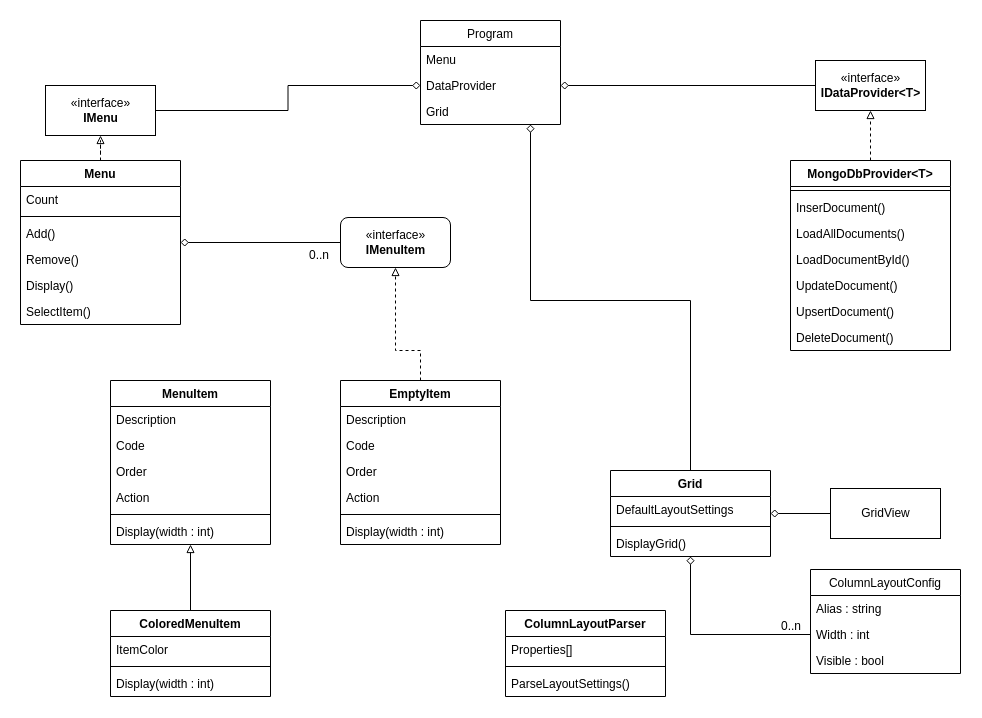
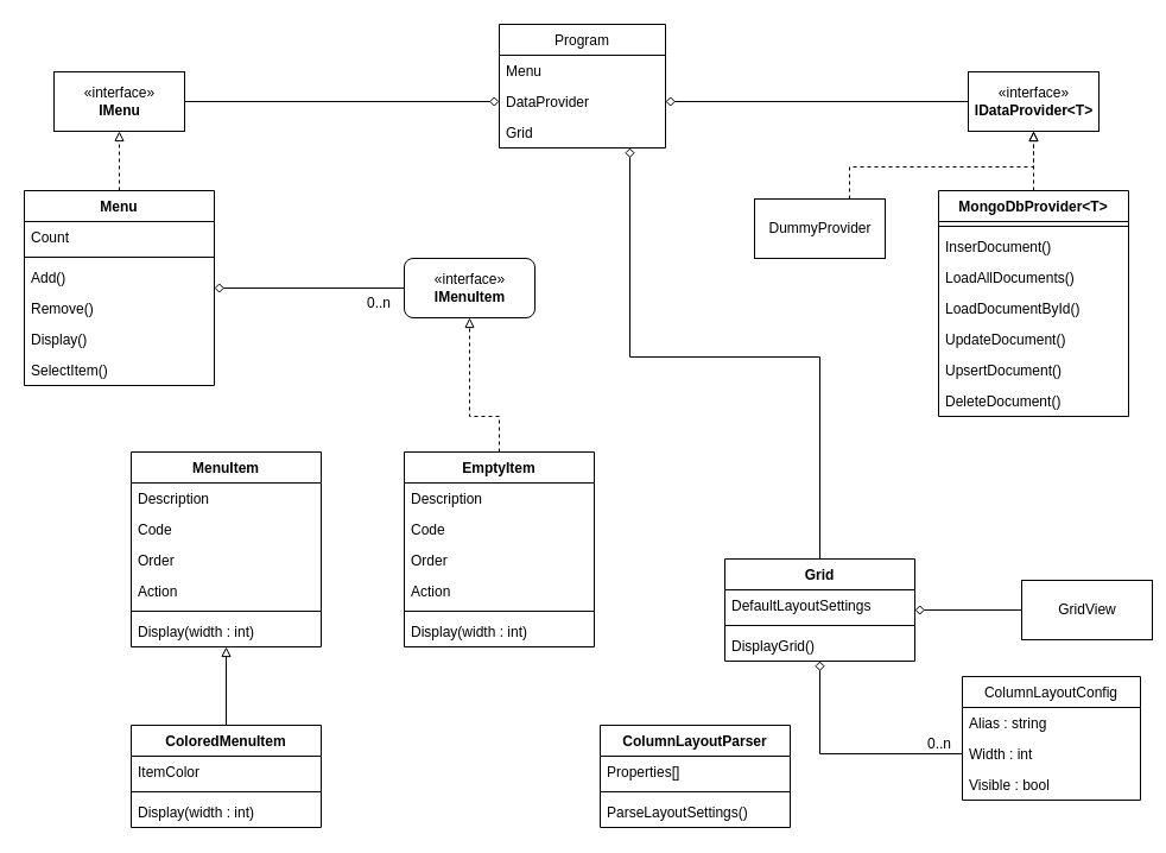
  <mxCell id="0" />
  <mxCell id="1" parent="0" />
  <mxCell id="2" style="edgeStyle=orthogonalEdgeStyle;rounded=0;orthogonalLoop=1;jettySize=auto;html=1;dashed=1;endArrow=block;endFill=0;" edge="1" parent="1" source="3" target="11"><mxGeometry relative="1" as="geometry" /></mxCell>
  <mxCell id="3" value="MongoDbProvider&lt;T&gt;" style="swimlane;fontStyle=1;align=center;verticalAlign=top;childLayout=stackLayout;horizontal=1;startSize=26;horizontalStack=0;resizeParent=1;resizeParentMax=0;resizeLast=0;collapsible=1;marginBottom=0;" vertex="1" parent="1"><mxGeometry x="790" y="160" width="160" height="190" as="geometry" /></mxCell>
  <mxCell id="4" value="" style="line;strokeWidth=1;fillColor=none;align=left;verticalAlign=middle;spacingTop=-1;spacingLeft=3;spacingRight=3;rotatable=0;labelPosition=right;points=[];portConstraint=eastwest;" vertex="1" parent="3"><mxGeometry y="26" width="160" height="8" as="geometry" /></mxCell>
  <mxCell id="5" value="InserDocument()" style="text;strokeColor=none;fillColor=none;align=left;verticalAlign=top;spacingLeft=4;spacingRight=4;overflow=hidden;rotatable=0;points=[[0,0.5],[1,0.5]];portConstraint=eastwest;" vertex="1" parent="3"><mxGeometry y="34" width="160" height="26" as="geometry" /></mxCell>
  <mxCell id="6" value="LoadAllDocuments()" style="text;strokeColor=none;fillColor=none;align=left;verticalAlign=top;spacingLeft=4;spacingRight=4;overflow=hidden;rotatable=0;points=[[0,0.5],[1,0.5]];portConstraint=eastwest;" vertex="1" parent="3"><mxGeometry y="60" width="160" height="26" as="geometry" /></mxCell>
  <mxCell id="7" value="LoadDocumentById()" style="text;strokeColor=none;fillColor=none;align=left;verticalAlign=top;spacingLeft=4;spacingRight=4;overflow=hidden;rotatable=0;points=[[0,0.5],[1,0.5]];portConstraint=eastwest;" vertex="1" parent="3"><mxGeometry y="86" width="160" height="26" as="geometry" /></mxCell>
  <mxCell id="8" value="UpdateDocument()" style="text;strokeColor=none;fillColor=none;align=left;verticalAlign=top;spacingLeft=4;spacingRight=4;overflow=hidden;rotatable=0;points=[[0,0.5],[1,0.5]];portConstraint=eastwest;" vertex="1" parent="3"><mxGeometry y="112" width="160" height="26" as="geometry" /></mxCell>
  <mxCell id="9" value="UpsertDocument()" style="text;strokeColor=none;fillColor=none;align=left;verticalAlign=top;spacingLeft=4;spacingRight=4;overflow=hidden;rotatable=0;points=[[0,0.5],[1,0.5]];portConstraint=eastwest;" vertex="1" parent="3"><mxGeometry y="138" width="160" height="26" as="geometry" /></mxCell>
  <mxCell id="10" value="DeleteDocument()" style="text;strokeColor=none;fillColor=none;align=left;verticalAlign=top;spacingLeft=4;spacingRight=4;overflow=hidden;rotatable=0;points=[[0,0.5],[1,0.5]];portConstraint=eastwest;" vertex="1" parent="3"><mxGeometry y="164" width="160" height="26" as="geometry" /></mxCell>
  <mxCell id="11" value="«interface»&lt;br&gt;&lt;b&gt;IDataProvider&amp;lt;T&amp;gt;&lt;/b&gt;" style="html=1;" vertex="1" parent="1"><mxGeometry x="815" y="60" width="110" height="50" as="geometry" /></mxCell>
  <mxCell id="12" value="«interface»&lt;br&gt;&lt;b&gt;IMenuItem&lt;/b&gt;" style="html=1;rounded=1;" vertex="1" parent="1"><mxGeometry x="340" y="217" width="110" height="50" as="geometry" /></mxCell>
  <mxCell id="13" style="edgeStyle=orthogonalEdgeStyle;rounded=0;orthogonalLoop=1;jettySize=auto;html=1;entryX=0.5;entryY=0;entryDx=0;entryDy=0;endArrow=none;endFill=0;startArrow=block;startFill=0;" edge="1" parent="1" source="14" target="29"><mxGeometry relative="1" as="geometry" /></mxCell>
  <mxCell id="14" value="MenuItem" style="swimlane;fontStyle=1;align=center;verticalAlign=top;childLayout=stackLayout;horizontal=1;startSize=26;horizontalStack=0;resizeParent=1;resizeParentMax=0;resizeLast=0;collapsible=1;marginBottom=0;" vertex="1" parent="1"><mxGeometry x="110" y="380" width="160" height="164" as="geometry" /></mxCell>
  <mxCell id="15" value="Description" style="text;strokeColor=none;fillColor=none;align=left;verticalAlign=top;spacingLeft=4;spacingRight=4;overflow=hidden;rotatable=0;points=[[0,0.5],[1,0.5]];portConstraint=eastwest;" vertex="1" parent="14"><mxGeometry y="26" width="160" height="26" as="geometry" /></mxCell>
  <mxCell id="16" value="Code" style="text;strokeColor=none;fillColor=none;align=left;verticalAlign=top;spacingLeft=4;spacingRight=4;overflow=hidden;rotatable=0;points=[[0,0.5],[1,0.5]];portConstraint=eastwest;" vertex="1" parent="14"><mxGeometry y="52" width="160" height="26" as="geometry" /></mxCell>
  <mxCell id="17" value="Order" style="text;strokeColor=none;fillColor=none;align=left;verticalAlign=top;spacingLeft=4;spacingRight=4;overflow=hidden;rotatable=0;points=[[0,0.5],[1,0.5]];portConstraint=eastwest;" vertex="1" parent="14"><mxGeometry y="78" width="160" height="26" as="geometry" /></mxCell>
  <mxCell id="18" value="Action" style="text;strokeColor=none;fillColor=none;align=left;verticalAlign=top;spacingLeft=4;spacingRight=4;overflow=hidden;rotatable=0;points=[[0,0.5],[1,0.5]];portConstraint=eastwest;" vertex="1" parent="14"><mxGeometry y="104" width="160" height="26" as="geometry" /></mxCell>
  <mxCell id="19" value="" style="line;strokeWidth=1;fillColor=none;align=left;verticalAlign=middle;spacingTop=-1;spacingLeft=3;spacingRight=3;rotatable=0;labelPosition=right;points=[];portConstraint=eastwest;" vertex="1" parent="14"><mxGeometry y="130" width="160" height="8" as="geometry" /></mxCell>
  <mxCell id="20" value="Display(width : int)" style="text;strokeColor=none;fillColor=none;align=left;verticalAlign=top;spacingLeft=4;spacingRight=4;overflow=hidden;rotatable=0;points=[[0,0.5],[1,0.5]];portConstraint=eastwest;" vertex="1" parent="14"><mxGeometry y="138" width="160" height="26" as="geometry" /></mxCell>
  <mxCell id="21" style="edgeStyle=orthogonalEdgeStyle;rounded=0;orthogonalLoop=1;jettySize=auto;html=1;dashed=1;endArrow=block;endFill=0;" edge="1" parent="1" source="22" target="12"><mxGeometry relative="1" as="geometry"><Array as="points"><mxPoint x="420" y="350" /><mxPoint x="395" y="350" /></Array></mxGeometry></mxCell>
  <mxCell id="22" value="EmptyItem" style="swimlane;fontStyle=1;align=center;verticalAlign=top;childLayout=stackLayout;horizontal=1;startSize=26;horizontalStack=0;resizeParent=1;resizeParentMax=0;resizeLast=0;collapsible=1;marginBottom=0;" vertex="1" parent="1"><mxGeometry x="340" y="380" width="160" height="164" as="geometry" /></mxCell>
  <mxCell id="23" value="Description" style="text;strokeColor=none;fillColor=none;align=left;verticalAlign=top;spacingLeft=4;spacingRight=4;overflow=hidden;rotatable=0;points=[[0,0.5],[1,0.5]];portConstraint=eastwest;" vertex="1" parent="22"><mxGeometry y="26" width="160" height="26" as="geometry" /></mxCell>
  <mxCell id="24" value="Code" style="text;strokeColor=none;fillColor=none;align=left;verticalAlign=top;spacingLeft=4;spacingRight=4;overflow=hidden;rotatable=0;points=[[0,0.5],[1,0.5]];portConstraint=eastwest;" vertex="1" parent="22"><mxGeometry y="52" width="160" height="26" as="geometry" /></mxCell>
  <mxCell id="25" value="Order" style="text;strokeColor=none;fillColor=none;align=left;verticalAlign=top;spacingLeft=4;spacingRight=4;overflow=hidden;rotatable=0;points=[[0,0.5],[1,0.5]];portConstraint=eastwest;" vertex="1" parent="22"><mxGeometry y="78" width="160" height="26" as="geometry" /></mxCell>
  <mxCell id="26" value="Action" style="text;strokeColor=none;fillColor=none;align=left;verticalAlign=top;spacingLeft=4;spacingRight=4;overflow=hidden;rotatable=0;points=[[0,0.5],[1,0.5]];portConstraint=eastwest;" vertex="1" parent="22"><mxGeometry y="104" width="160" height="26" as="geometry" /></mxCell>
  <mxCell id="27" value="" style="line;strokeWidth=1;fillColor=none;align=left;verticalAlign=middle;spacingTop=-1;spacingLeft=3;spacingRight=3;rotatable=0;labelPosition=right;points=[];portConstraint=eastwest;" vertex="1" parent="22"><mxGeometry y="130" width="160" height="8" as="geometry" /></mxCell>
  <mxCell id="28" value="Display(width : int)" style="text;strokeColor=none;fillColor=none;align=left;verticalAlign=top;spacingLeft=4;spacingRight=4;overflow=hidden;rotatable=0;points=[[0,0.5],[1,0.5]];portConstraint=eastwest;" vertex="1" parent="22"><mxGeometry y="138" width="160" height="26" as="geometry" /></mxCell>
  <mxCell id="29" value="ColoredMenuItem" style="swimlane;fontStyle=1;align=center;verticalAlign=top;childLayout=stackLayout;horizontal=1;startSize=26;horizontalStack=0;resizeParent=1;resizeParentMax=0;resizeLast=0;collapsible=1;marginBottom=0;" vertex="1" parent="1"><mxGeometry x="110" y="610" width="160" height="86" as="geometry" /></mxCell>
  <mxCell id="30" value="ItemColor" style="text;strokeColor=none;fillColor=none;align=left;verticalAlign=top;spacingLeft=4;spacingRight=4;overflow=hidden;rotatable=0;points=[[0,0.5],[1,0.5]];portConstraint=eastwest;" vertex="1" parent="29"><mxGeometry y="26" width="160" height="26" as="geometry" /></mxCell>
  <mxCell id="31" value="" style="line;strokeWidth=1;fillColor=none;align=left;verticalAlign=middle;spacingTop=-1;spacingLeft=3;spacingRight=3;rotatable=0;labelPosition=right;points=[];portConstraint=eastwest;" vertex="1" parent="29"><mxGeometry y="52" width="160" height="8" as="geometry" /></mxCell>
  <mxCell id="32" value="Display(width : int)" style="text;strokeColor=none;fillColor=none;align=left;verticalAlign=top;spacingLeft=4;spacingRight=4;overflow=hidden;rotatable=0;points=[[0,0.5],[1,0.5]];portConstraint=eastwest;" vertex="1" parent="29"><mxGeometry y="60" width="160" height="26" as="geometry" /></mxCell>
  <mxCell id="33" style="edgeStyle=orthogonalEdgeStyle;rounded=0;orthogonalLoop=1;jettySize=auto;html=1;entryX=0;entryY=0.5;entryDx=0;entryDy=0;startArrow=diamond;startFill=0;endArrow=none;endFill=0;" edge="1" parent="1" source="35" target="12"><mxGeometry relative="1" as="geometry" /></mxCell>
  <mxCell id="34" style="edgeStyle=orthogonalEdgeStyle;rounded=0;orthogonalLoop=1;jettySize=auto;html=1;entryX=0.5;entryY=1;entryDx=0;entryDy=0;startArrow=none;startFill=0;endArrow=block;endFill=0;dashed=1;" edge="1" parent="1" source="35" target="43"><mxGeometry relative="1" as="geometry" /></mxCell>
  <mxCell id="35" value="Menu" style="swimlane;fontStyle=1;align=center;verticalAlign=top;childLayout=stackLayout;horizontal=1;startSize=26;horizontalStack=0;resizeParent=1;resizeParentMax=0;resizeLast=0;collapsible=1;marginBottom=0;" vertex="1" parent="1"><mxGeometry x="20" y="160" width="160" height="164" as="geometry" /></mxCell>
  <mxCell id="36" value="Count" style="text;strokeColor=none;fillColor=none;align=left;verticalAlign=top;spacingLeft=4;spacingRight=4;overflow=hidden;rotatable=0;points=[[0,0.5],[1,0.5]];portConstraint=eastwest;" vertex="1" parent="35"><mxGeometry y="26" width="160" height="26" as="geometry" /></mxCell>
  <mxCell id="37" value="" style="line;strokeWidth=1;fillColor=none;align=left;verticalAlign=middle;spacingTop=-1;spacingLeft=3;spacingRight=3;rotatable=0;labelPosition=right;points=[];portConstraint=eastwest;" vertex="1" parent="35"><mxGeometry y="52" width="160" height="8" as="geometry" /></mxCell>
  <mxCell id="38" value="Add()" style="text;strokeColor=none;fillColor=none;align=left;verticalAlign=top;spacingLeft=4;spacingRight=4;overflow=hidden;rotatable=0;points=[[0,0.5],[1,0.5]];portConstraint=eastwest;" vertex="1" parent="35"><mxGeometry y="60" width="160" height="26" as="geometry" /></mxCell>
  <mxCell id="39" value="Remove()" style="text;strokeColor=none;fillColor=none;align=left;verticalAlign=top;spacingLeft=4;spacingRight=4;overflow=hidden;rotatable=0;points=[[0,0.5],[1,0.5]];portConstraint=eastwest;" vertex="1" parent="35"><mxGeometry y="86" width="160" height="26" as="geometry" /></mxCell>
  <mxCell id="40" value="Display()" style="text;strokeColor=none;fillColor=none;align=left;verticalAlign=top;spacingLeft=4;spacingRight=4;overflow=hidden;rotatable=0;points=[[0,0.5],[1,0.5]];portConstraint=eastwest;" vertex="1" parent="35"><mxGeometry y="112" width="160" height="26" as="geometry" /></mxCell>
  <mxCell id="41" value="SelectItem()" style="text;strokeColor=none;fillColor=none;align=left;verticalAlign=top;spacingLeft=4;spacingRight=4;overflow=hidden;rotatable=0;points=[[0,0.5],[1,0.5]];portConstraint=eastwest;" vertex="1" parent="35"><mxGeometry y="138" width="160" height="26" as="geometry" /></mxCell>
  <mxCell id="42" value="0..n" style="resizable=0;align=left;verticalAlign=bottom;labelBackgroundColor=none;fontSize=12;" connectable="0" vertex="1" parent="1"><mxGeometry x="311" y="261.997" as="geometry"><mxPoint x="-4" y="1" as="offset" /></mxGeometry></mxCell>
- <mxCell id="43" value="«interface»&lt;br&gt;&lt;b&gt;IMenu&lt;/b&gt;" style="html=1;" vertex="1" parent="1"><mxGeometry x="45" y="85" width="110" height="50" as="geometry" /></mxCell>
+ <mxCell id="43" value="«interface»&lt;br&gt;&lt;b&gt;IMenu&lt;/b&gt;" style="html=1;" vertex="1" parent="1"><mxGeometry x="45" y="60" width="110" height="50" as="geometry" /></mxCell>
  <mxCell id="44" style="edgeStyle=orthogonalEdgeStyle;rounded=0;orthogonalLoop=1;jettySize=auto;html=1;entryX=0.5;entryY=0;entryDx=0;entryDy=0;startArrow=diamond;startFill=0;endArrow=none;endFill=0;" edge="1" parent="1" source="45" target="53"><mxGeometry relative="1" as="geometry"><Array as="points"><mxPoint x="530" y="300" /><mxPoint x="690" y="300" /></Array></mxGeometry></mxCell>
  <mxCell id="45" value="Program" style="swimlane;fontStyle=0;childLayout=stackLayout;horizontal=1;startSize=26;fillColor=none;horizontalStack=0;resizeParent=1;resizeParentMax=0;resizeLast=0;collapsible=1;marginBottom=0;" vertex="1" parent="1"><mxGeometry x="420" y="20" width="140" height="104" as="geometry" /></mxCell>
  <mxCell id="46" value="Menu" style="text;strokeColor=none;fillColor=none;align=left;verticalAlign=top;spacingLeft=4;spacingRight=4;overflow=hidden;rotatable=0;points=[[0,0.5],[1,0.5]];portConstraint=eastwest;" vertex="1" parent="45"><mxGeometry y="26" width="140" height="26" as="geometry" /></mxCell>
  <mxCell id="47" value="DataProvider" style="text;strokeColor=none;fillColor=none;align=left;verticalAlign=top;spacingLeft=4;spacingRight=4;overflow=hidden;rotatable=0;points=[[0,0.5],[1,0.5]];portConstraint=eastwest;" vertex="1" parent="45"><mxGeometry y="52" width="140" height="26" as="geometry" /></mxCell>
  <mxCell id="48" value="Grid" style="text;strokeColor=none;fillColor=none;align=left;verticalAlign=top;spacingLeft=4;spacingRight=4;overflow=hidden;rotatable=0;points=[[0,0.5],[1,0.5]];portConstraint=eastwest;" vertex="1" parent="45"><mxGeometry y="78" width="140" height="26" as="geometry" /></mxCell>
  <mxCell id="49" style="edgeStyle=orthogonalEdgeStyle;rounded=0;orthogonalLoop=1;jettySize=auto;html=1;entryX=0;entryY=0.5;entryDx=0;entryDy=0;startArrow=diamond;startFill=0;endArrow=none;endFill=0;" edge="1" parent="1" source="47" target="11"><mxGeometry relative="1" as="geometry" /></mxCell>
  <mxCell id="50" style="edgeStyle=orthogonalEdgeStyle;rounded=0;orthogonalLoop=1;jettySize=auto;html=1;entryX=1;entryY=0.5;entryDx=0;entryDy=0;startArrow=diamond;startFill=0;endArrow=none;endFill=0;" edge="1" parent="1" source="47" target="43"><mxGeometry relative="1" as="geometry" /></mxCell>
  <mxCell id="51" style="edgeStyle=orthogonalEdgeStyle;rounded=0;orthogonalLoop=1;jettySize=auto;html=1;entryX=0;entryY=0.5;entryDx=0;entryDy=0;startArrow=diamond;startFill=0;endArrow=none;endFill=0;" edge="1" parent="1" source="53" target="57"><mxGeometry relative="1" as="geometry" /></mxCell>
  <mxCell id="52" style="edgeStyle=orthogonalEdgeStyle;rounded=0;orthogonalLoop=1;jettySize=auto;html=1;entryX=0;entryY=0.5;entryDx=0;entryDy=0;startArrow=diamond;startFill=0;endArrow=none;endFill=0;" edge="1" parent="1" source="53" target="60"><mxGeometry relative="1" as="geometry" /></mxCell>
  <mxCell id="53" value="Grid" style="swimlane;fontStyle=1;align=center;verticalAlign=top;childLayout=stackLayout;horizontal=1;startSize=26;horizontalStack=0;resizeParent=1;resizeParentMax=0;resizeLast=0;collapsible=1;marginBottom=0;" vertex="1" parent="1"><mxGeometry x="610" y="470" width="160" height="86" as="geometry" /></mxCell>
  <mxCell id="54" value="DefaultLayoutSettings" style="text;strokeColor=none;fillColor=none;align=left;verticalAlign=top;spacingLeft=4;spacingRight=4;overflow=hidden;rotatable=0;points=[[0,0.5],[1,0.5]];portConstraint=eastwest;" vertex="1" parent="53"><mxGeometry y="26" width="160" height="26" as="geometry" /></mxCell>
  <mxCell id="55" value="" style="line;strokeWidth=1;fillColor=none;align=left;verticalAlign=middle;spacingTop=-1;spacingLeft=3;spacingRight=3;rotatable=0;labelPosition=right;points=[];portConstraint=eastwest;" vertex="1" parent="53"><mxGeometry y="52" width="160" height="8" as="geometry" /></mxCell>
  <mxCell id="56" value="DisplayGrid()" style="text;strokeColor=none;fillColor=none;align=left;verticalAlign=top;spacingLeft=4;spacingRight=4;overflow=hidden;rotatable=0;points=[[0,0.5],[1,0.5]];portConstraint=eastwest;" vertex="1" parent="53"><mxGeometry y="60" width="160" height="26" as="geometry" /></mxCell>
- <mxCell id="57" value="GridView" style="html=1;" vertex="1" parent="1"><mxGeometry x="830" y="488" width="110" height="50" as="geometry" /></mxCell>
+ <mxCell id="57" value="GridView" style="html=1;" vertex="1" parent="1"><mxGeometry x="860" y="488" width="110" height="50" as="geometry" /></mxCell>
  <mxCell id="58" value="ColumnLayoutConfig" style="swimlane;fontStyle=0;childLayout=stackLayout;horizontal=1;startSize=26;fillColor=none;horizontalStack=0;resizeParent=1;resizeParentMax=0;resizeLast=0;collapsible=1;marginBottom=0;" vertex="1" parent="1"><mxGeometry x="810" y="569" width="150" height="104" as="geometry" /></mxCell>
  <mxCell id="59" value="Alias : string" style="text;strokeColor=none;fillColor=none;align=left;verticalAlign=top;spacingLeft=4;spacingRight=4;overflow=hidden;rotatable=0;points=[[0,0.5],[1,0.5]];portConstraint=eastwest;" vertex="1" parent="58"><mxGeometry y="26" width="150" height="26" as="geometry" /></mxCell>
  <mxCell id="60" value="Width : int" style="text;strokeColor=none;fillColor=none;align=left;verticalAlign=top;spacingLeft=4;spacingRight=4;overflow=hidden;rotatable=0;points=[[0,0.5],[1,0.5]];portConstraint=eastwest;" vertex="1" parent="58"><mxGeometry y="52" width="150" height="26" as="geometry" /></mxCell>
  <mxCell id="61" value="Visible : bool" style="text;strokeColor=none;fillColor=none;align=left;verticalAlign=top;spacingLeft=4;spacingRight=4;overflow=hidden;rotatable=0;points=[[0,0.5],[1,0.5]];portConstraint=eastwest;" vertex="1" parent="58"><mxGeometry y="78" width="150" height="26" as="geometry" /></mxCell>
  <mxCell id="62" value="0..n" style="resizable=0;align=left;verticalAlign=bottom;labelBackgroundColor=none;fontSize=12;" connectable="0" vertex="1" parent="1"><mxGeometry x="783" y="632.997" as="geometry"><mxPoint x="-4" y="1" as="offset" /></mxGeometry></mxCell>
  <mxCell id="63" value="ColumnLayoutParser" style="swimlane;fontStyle=1;align=center;verticalAlign=top;childLayout=stackLayout;horizontal=1;startSize=26;horizontalStack=0;resizeParent=1;resizeParentMax=0;resizeLast=0;collapsible=1;marginBottom=0;" vertex="1" parent="1"><mxGeometry x="505" y="610" width="160" height="86" as="geometry" /></mxCell>
  <mxCell id="64" value="Properties[]" style="text;strokeColor=none;fillColor=none;align=left;verticalAlign=top;spacingLeft=4;spacingRight=4;overflow=hidden;rotatable=0;points=[[0,0.5],[1,0.5]];portConstraint=eastwest;" vertex="1" parent="63"><mxGeometry y="26" width="160" height="26" as="geometry" /></mxCell>
  <mxCell id="65" value="" style="line;strokeWidth=1;fillColor=none;align=left;verticalAlign=middle;spacingTop=-1;spacingLeft=3;spacingRight=3;rotatable=0;labelPosition=right;points=[];portConstraint=eastwest;" vertex="1" parent="63"><mxGeometry y="52" width="160" height="8" as="geometry" /></mxCell>
  <mxCell id="66" value="ParseLayoutSettings()" style="text;strokeColor=none;fillColor=none;align=left;verticalAlign=top;spacingLeft=4;spacingRight=4;overflow=hidden;rotatable=0;points=[[0,0.5],[1,0.5]];portConstraint=eastwest;" vertex="1" parent="63"><mxGeometry y="60" width="160" height="26" as="geometry" /></mxCell>
+ <mxCell id="67" style="edgeStyle=orthogonalEdgeStyle;rounded=0;orthogonalLoop=1;jettySize=auto;html=1;entryX=0.5;entryY=1;entryDx=0;entryDy=0;startArrow=none;startFill=0;endArrow=block;endFill=0;dashed=1;" edge="1" parent="1" source="68" target="11"><mxGeometry relative="1" as="geometry"><Array as="points"><mxPoint x="715" y="140" /><mxPoint x="870" y="140" /></Array></mxGeometry></mxCell>
+ <mxCell id="68" value="DummyProvider" style="html=1;" vertex="1" parent="1"><mxGeometry x="635" y="167" width="110" height="50" as="geometry" /></mxCell>
